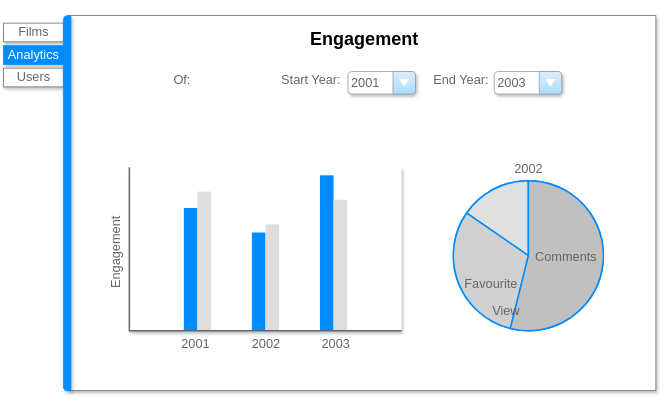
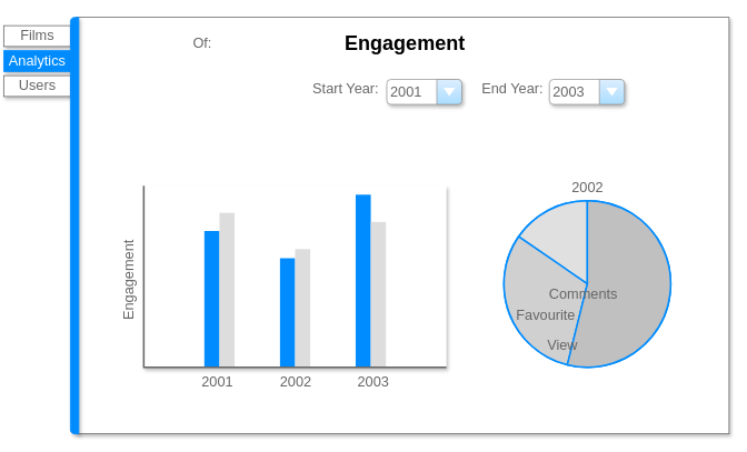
  <mxCell id="0" />
  <mxCell id="1" parent="0" />
  <mxCell id="2" value="" style="strokeWidth=1;shadow=1;dashed=0;align=center;html=1;shape=mxgraph.mockup.containers.marginRect2;rectMarginLeft=67;strokeColor=#666666;fillColor=#ffffff;gradientColor=none;" parent="1" vertex="1"><mxGeometry x="20" y="20" width="850" height="500" as="geometry" /></mxCell>
  <mxCell id="3" value="Films" style="strokeColor=inherit;fillColor=inherit;gradientColor=inherit;strokeWidth=1;shadow=1;dashed=0;align=center;html=1;shape=mxgraph.mockup.containers.rrect;rSize=0;fontSize=17;fontColor=#666666;" parent="2" vertex="1"><mxGeometry width="80" height="25" relative="1" as="geometry"><mxPoint x="-20" y="10" as="offset" /></mxGeometry></mxCell>
  <mxCell id="4" value="Analytics" style="strokeWidth=1;shadow=1;dashed=0;align=center;html=1;shape=mxgraph.mockup.containers.rrect;rSize=0;fontSize=17;fontColor=#ffffff;strokeColor=#008cff;fillColor=#008cff;" parent="2" vertex="1"><mxGeometry width="80" height="25" relative="1" as="geometry"><mxPoint x="-20" y="40" as="offset" /></mxGeometry></mxCell>
  <mxCell id="5" value="Users" style="strokeColor=inherit;fillColor=inherit;gradientColor=inherit;strokeWidth=1;shadow=1;dashed=0;align=center;html=1;shape=mxgraph.mockup.containers.rrect;rSize=0;fontSize=17;fontColor=#666666;" parent="2" vertex="1"><mxGeometry width="80" height="25" relative="1" as="geometry"><mxPoint x="-20" y="70" as="offset" /></mxGeometry></mxCell>
  <mxCell id="6" value="" style="strokeWidth=1;shadow=1;dashed=0;align=center;html=1;shape=mxgraph.mockup.containers.leftButton;rSize=5;strokeColor=#008cff;fillColor=#008cff;resizeHeight=1;movable=0;deletable=0;" parent="2" vertex="1"><mxGeometry width="10" height="500.0" relative="1" as="geometry"><mxPoint x="60" as="offset" /></mxGeometry></mxCell>
  <mxCell id="7" value="&lt;span style=&quot;color: rgb(102 , 102 , 102) ; font-size: 17px&quot;&gt;End Year:&lt;/span&gt;" style="text;html=1;resizable=0;points=[];autosize=1;align=center;verticalAlign=top;spacingTop=-4;shadow=0;glass=0;" parent="2" vertex="1"><mxGeometry x="544.537" y="74.118" width="90" height="20" as="geometry" /></mxCell>
  <mxCell id="8" value="Engagement" style="text;strokeColor=none;fillColor=none;html=1;fontSize=24;fontStyle=1;verticalAlign=middle;align=center;labelBackgroundColor=none;shadow=0;" parent="2" vertex="1"><mxGeometry x="410.963" y="12" width="100" height="40" as="geometry" /></mxCell>
- <mxCell id="9" value="&lt;span style=&quot;color: rgb(102 , 102 , 102) ; font-size: 17px&quot;&gt;Of:&lt;/span&gt;" style="text;html=1;resizable=0;points=[];autosize=1;align=center;verticalAlign=top;spacingTop=-4;shadow=1;" parent="2" vertex="1"><mxGeometry x="197.5" y="74.118" width="40" height="20" as="geometry" /></mxCell>
+ <mxCell id="9" value="&lt;span style=&quot;color: rgb(102 , 102 , 102) ; font-size: 17px&quot;&gt;Of:&lt;/span&gt;" style="text;html=1;resizable=0;points=[];autosize=1;align=center;verticalAlign=top;spacingTop=-4;shadow=1;" parent="2" vertex="1"><mxGeometry x="197.5" y="19.118" width="40" height="20" as="geometry" /></mxCell>
  <mxCell id="10" value="&lt;span style=&quot;color: rgb(102 , 102 , 102) ; font-size: 17px&quot;&gt;Start Year:&lt;/span&gt;" style="text;html=1;resizable=0;points=[];autosize=1;align=center;verticalAlign=top;spacingTop=-4;shadow=1;" parent="2" vertex="1"><mxGeometry x="339.5" y="74.118" width="100" height="20" as="geometry" /></mxCell>
  <mxCell id="11" value="" style="verticalLabelPosition=bottom;shadow=1;dashed=0;align=center;html=1;verticalAlign=top;strokeWidth=1;shape=mxgraph.mockup.graphics.columnChart;fillColor=#ffffff;strokeColor=none;strokeColor2=none;strokeColor3=#666666;fillColor2=#008cff;fillColor3=#dddddd;" parent="2" vertex="1"><mxGeometry x="148" y="202" width="363" height="218" as="geometry" /></mxCell>
  <mxCell id="12" value="&lt;span style=&quot;color: rgb(102 , 102 , 102) ; font-size: 17px&quot;&gt;2002&lt;/span&gt;" style="text;html=1;resizable=0;points=[];autosize=1;align=center;verticalAlign=top;spacingTop=-4;shadow=1;" parent="2" vertex="1"><mxGeometry x="304.556" y="426.118" width="50" height="20" as="geometry" /></mxCell>
  <mxCell id="13" value="&lt;span style=&quot;color: rgb(102 , 102 , 102) ; font-size: 17px&quot;&gt;2003&lt;/span&gt;" style="text;html=1;resizable=0;points=[];autosize=1;align=center;verticalAlign=top;spacingTop=-4;shadow=1;" parent="2" vertex="1"><mxGeometry x="398.111" y="426.118" width="50" height="20" as="geometry" /></mxCell>
  <mxCell id="14" value="&lt;span style=&quot;color: rgb(102 , 102 , 102) ; font-size: 17px&quot;&gt;2001&lt;/span&gt;" style="text;html=1;resizable=0;points=[];autosize=1;align=center;verticalAlign=top;spacingTop=-4;shadow=1;" parent="2" vertex="1"><mxGeometry x="211.037" y="426.118" width="50" height="20" as="geometry" /></mxCell>
  <mxCell id="15" value="&lt;font color=&quot;#666666&quot;&gt;&lt;span style=&quot;font-size: 17px&quot;&gt;Engagement&lt;/span&gt;&lt;/font&gt;" style="text;html=1;resizable=0;points=[];autosize=1;align=center;verticalAlign=top;spacingTop=-4;labelBackgroundColor=none;labelBorderColor=none;horizontal=0;shadow=1;" parent="2" vertex="1"><mxGeometry x="118" y="266" width="30" height="100" as="geometry" /></mxCell>
  <mxCell id="16" value="2003" style="strokeWidth=1;shadow=1;dashed=0;align=center;html=1;shape=mxgraph.mockup.forms.comboBox;strokeColor=#999999;fillColor=#ddeeff;align=left;fillColor2=#aaddff;mainText=;fontColor=#666666;fontSize=17;spacingLeft=3;labelBackgroundColor=none;" vertex="1" parent="2"><mxGeometry x="634.463" y="74.5" width="90" height="30" as="geometry" /></mxCell>
  <mxCell id="17" value="" style="verticalLabelPosition=bottom;shadow=0;dashed=0;align=center;html=1;verticalAlign=top;strokeWidth=1;shape=mxgraph.mockup.graphics.pieChart;strokeColor=#008cff;parts=10,20,35;partColors=#e0e0e0,#d0d0d0,#c0c0c0,#b0b0b0,#a0a0a0;strokeWidth=2;" vertex="1" parent="2"><mxGeometry x="580" y="220" width="200" height="200" as="geometry" /></mxCell>
  <mxCell id="18" value="&lt;span style=&quot;color: rgb(102 , 102 , 102) ; font-size: 17px&quot;&gt;2002&lt;/span&gt;" style="text;html=1;resizable=0;points=[];autosize=1;align=center;verticalAlign=top;spacingTop=-4;shadow=1;" vertex="1" parent="2"><mxGeometry x="655.056" y="192.118" width="50" height="20" as="geometry" /></mxCell>
- <mxCell id="19" value="&lt;span style=&quot;color: rgb(102 , 102 , 102) ; font-size: 17px&quot;&gt;Comments&lt;/span&gt;" style="text;html=1;resizable=0;points=[];autosize=1;align=center;verticalAlign=top;spacingTop=-4;shadow=1;" vertex="1" parent="2"><mxGeometry x="680.056" y="310.118" width="100" height="20" as="geometry" /></mxCell>
+ <mxCell id="19" value="&lt;span style=&quot;color: rgb(102 , 102 , 102) ; font-size: 17px&quot;&gt;Comments&lt;/span&gt;" style="text;html=1;resizable=0;points=[];autosize=1;align=center;verticalAlign=top;spacingTop=-4;shadow=1;" vertex="1" parent="2"><mxGeometry x="625.056" y="320.118" width="100" height="20" as="geometry" /></mxCell>
  <mxCell id="20" value="&lt;font color=&quot;#666666&quot;&gt;&lt;span style=&quot;font-size: 17px&quot;&gt;View&lt;/span&gt;&lt;/font&gt;" style="text;html=1;resizable=0;points=[];autosize=1;align=center;verticalAlign=top;spacingTop=-4;shadow=1;" vertex="1" parent="2"><mxGeometry x="624.556" y="381.118" width="50" height="20" as="geometry" /></mxCell>
  <mxCell id="21" value="&lt;span style=&quot;color: rgb(102 , 102 , 102) ; font-size: 17px&quot;&gt;Favourite&lt;/span&gt;" style="text;html=1;resizable=0;points=[];autosize=1;align=center;verticalAlign=top;spacingTop=-4;shadow=1;" vertex="1" parent="2"><mxGeometry x="584.556" y="346.118" width="90" height="20" as="geometry" /></mxCell>
  <mxCell id="22" value="2001" style="strokeWidth=1;shadow=1;dashed=0;align=center;html=1;shape=mxgraph.mockup.forms.comboBox;strokeColor=#999999;fillColor=#ddeeff;align=left;fillColor2=#aaddff;mainText=;fontColor=#666666;fontSize=17;spacingLeft=3;labelBackgroundColor=none;" vertex="1" parent="1"><mxGeometry x="459.463" y="94.5" width="90" height="30" as="geometry" /></mxCell>
